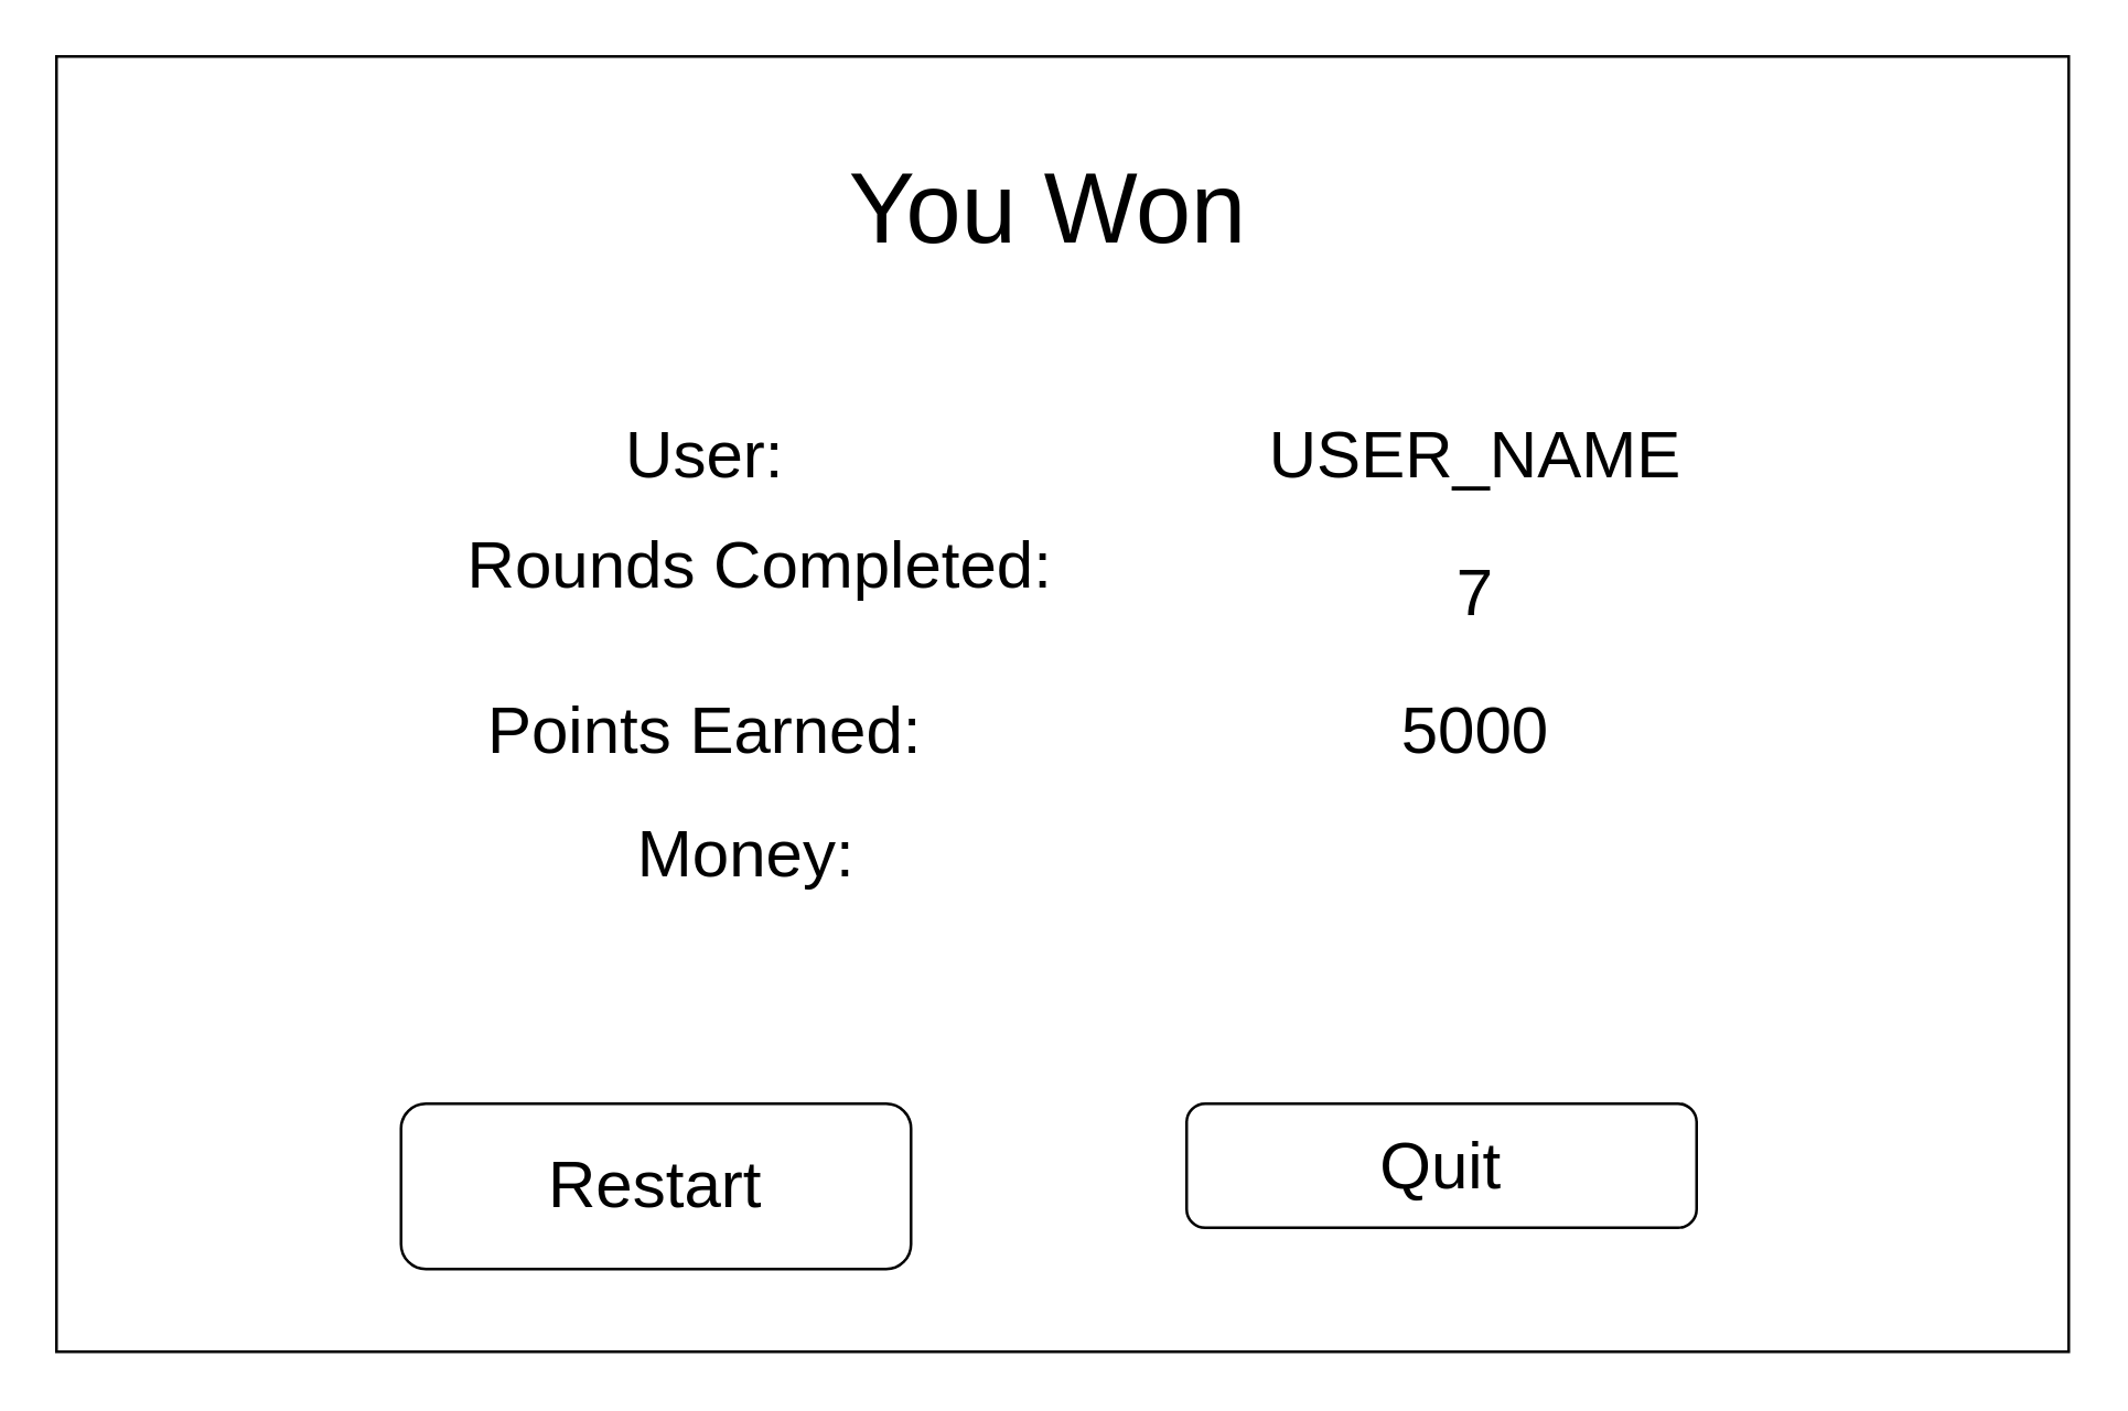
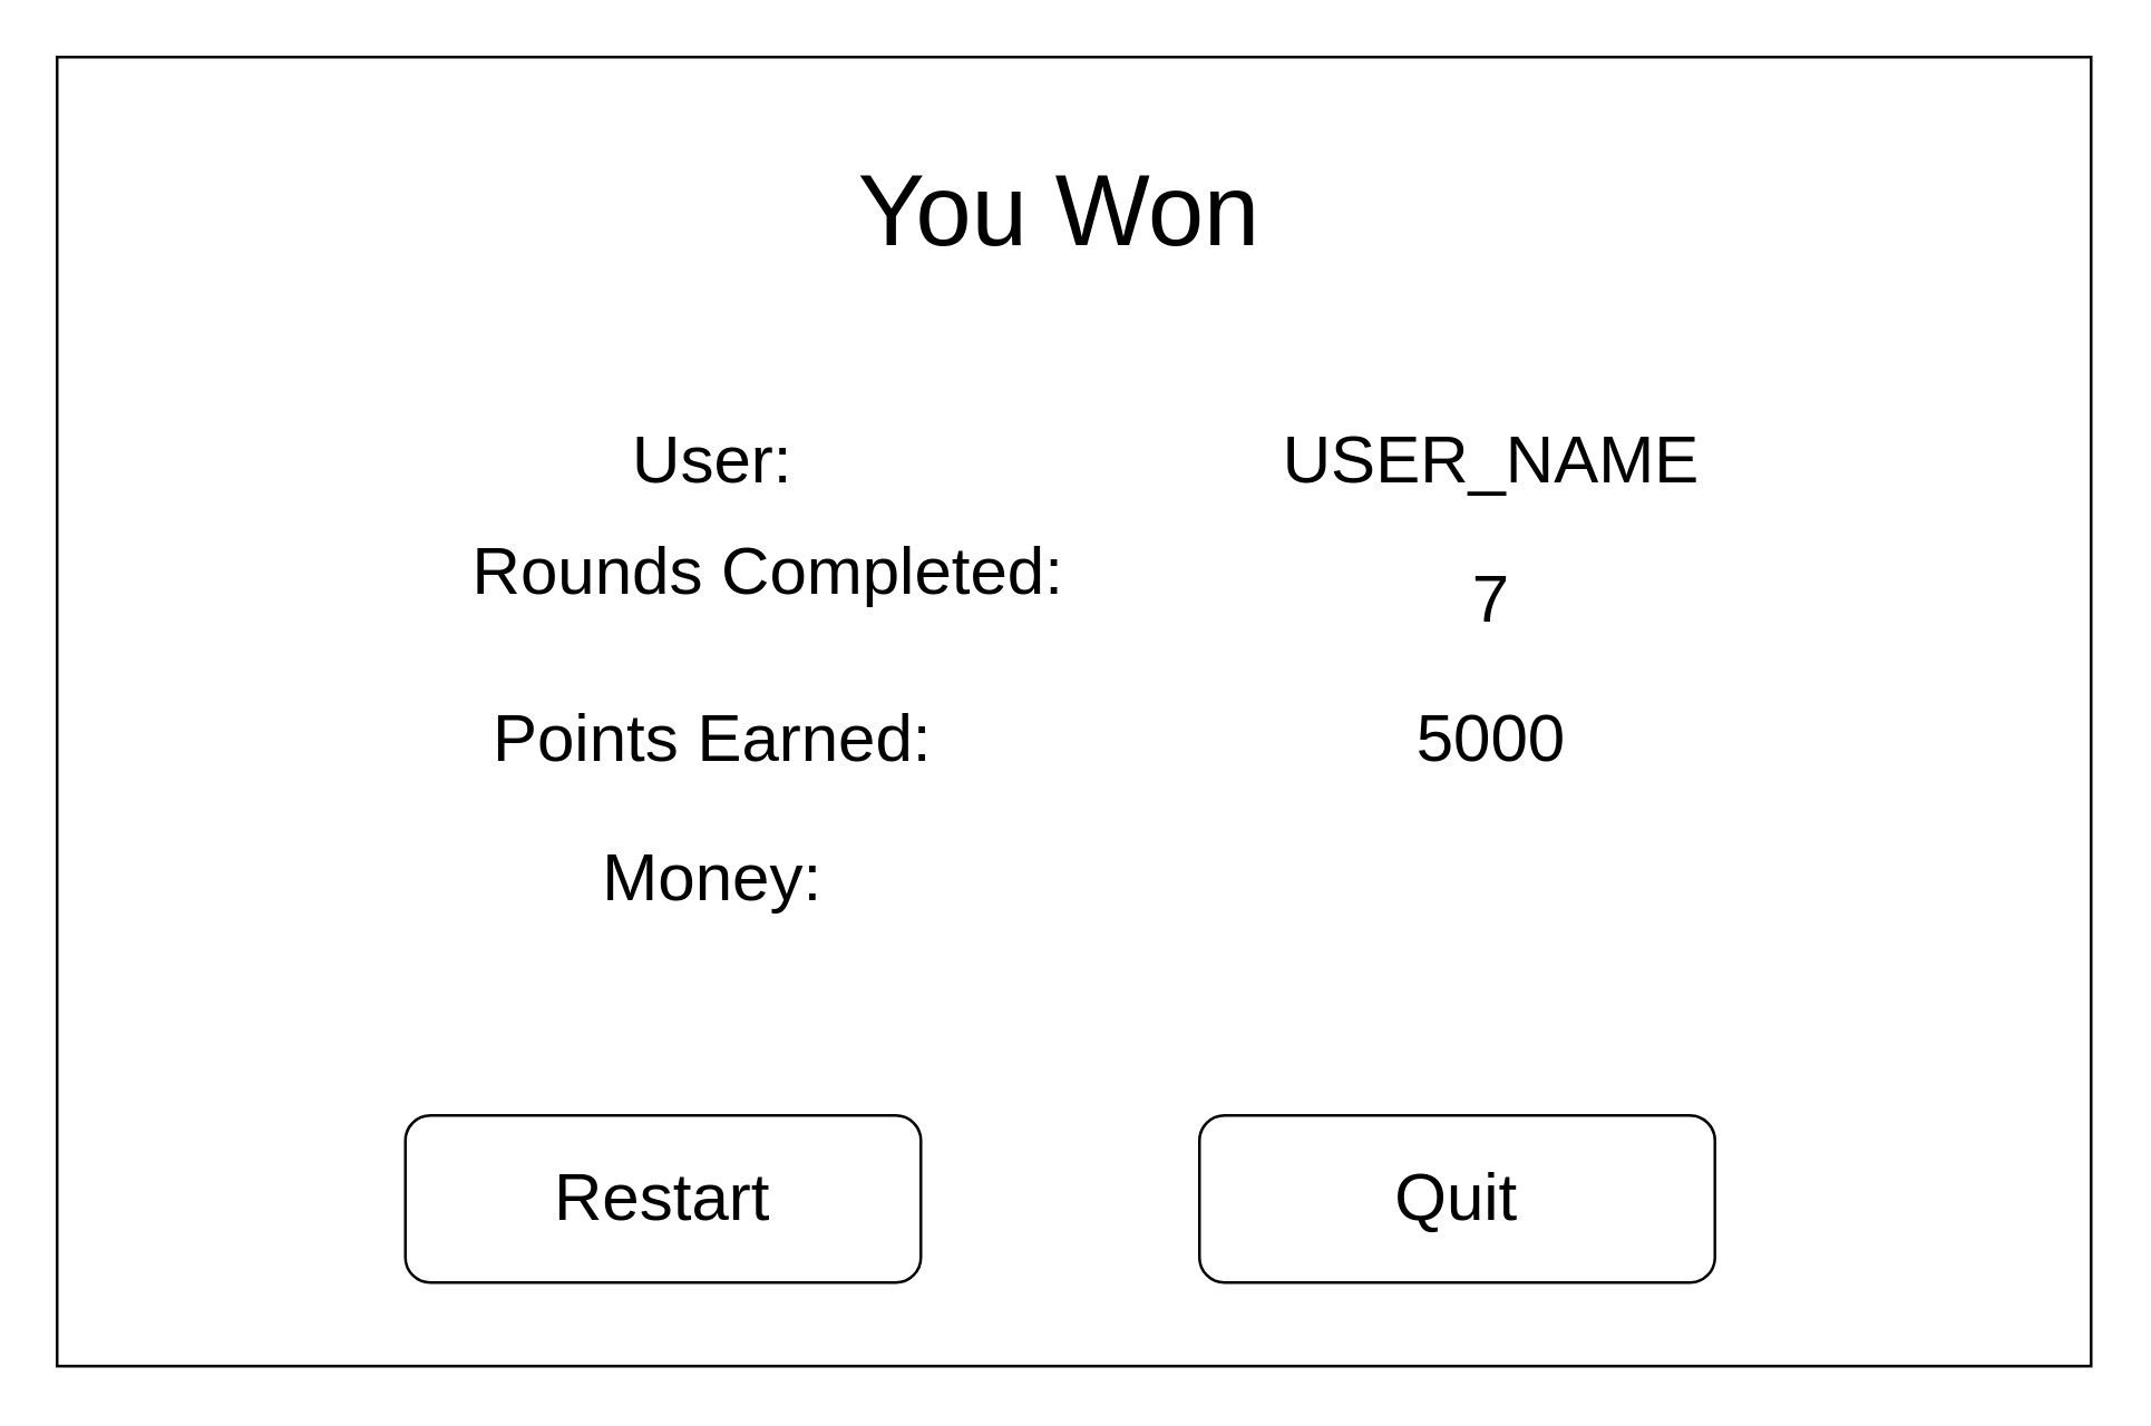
  <mxCell id="0" />
  <mxCell id="1" parent="0" />
  <mxCell id="2" value="" style="rounded=0;whiteSpace=wrap;html=1;" vertex="1" parent="1"><mxGeometry x="20" y="20" width="730" height="470" as="geometry" /></mxCell>
  <mxCell id="3" value="&lt;font style=&quot;font-size: 14px;&quot;&gt;&lt;font style=&quot;font-size: 36px;&quot;&gt;You Won&lt;/font&gt;&lt;br&gt;&lt;/font&gt;" style="text;html=1;align=center;verticalAlign=middle;whiteSpace=wrap;rounded=0;" vertex="1" parent="1"><mxGeometry x="285" y="60" width="190" height="30" as="geometry" /></mxCell>
  <mxCell id="4" value="&lt;font style=&quot;font-size: 24px;&quot;&gt;&lt;font&gt;USER_NAME&lt;/font&gt;&lt;br&gt;&lt;/font&gt;" style="text;html=1;align=center;verticalAlign=middle;whiteSpace=wrap;rounded=0;" vertex="1" parent="1"><mxGeometry x="440" y="150" width="190" height="30" as="geometry" /></mxCell>
- <mxCell id="5" value="&lt;font style=&quot;font-size: 24px;&quot;&gt;&lt;font&gt;Money:&lt;br&gt;&lt;/font&gt;&lt;/font&gt;" style="text;html=1;align=center;verticalAlign=middle;whiteSpace=wrap;rounded=0;" vertex="1" parent="1"><mxGeometry x="162.5" y="295" width="215" height="30" as="geometry" /></mxCell>
+ <mxCell id="5" value="&lt;font style=&quot;font-size: 24px;&quot;&gt;&lt;font&gt;Money:&lt;br&gt;&lt;/font&gt;&lt;/font&gt;" style="text;html=1;align=center;verticalAlign=middle;whiteSpace=wrap;rounded=0;" vertex="1" parent="1"><mxGeometry x="147.5" y="300" width="215" height="30" as="geometry" /></mxCell>
  <mxCell id="6" value="&lt;font style=&quot;font-size: 24px;&quot;&gt;Restart&lt;/font&gt;" style="rounded=1;whiteSpace=wrap;html=1;" vertex="1" parent="1"><mxGeometry x="145" y="400" width="185" height="60" as="geometry" /></mxCell>
- <mxCell id="7" value="&lt;font style=&quot;font-size: 24px;&quot;&gt;Quit&lt;/font&gt;" style="rounded=1;whiteSpace=wrap;html=1;" vertex="1" parent="1"><mxGeometry x="430" y="400" width="185" height="45" as="geometry" /></mxCell>
+ <mxCell id="7" value="&lt;font style=&quot;font-size: 24px;&quot;&gt;Quit&lt;/font&gt;" style="rounded=1;whiteSpace=wrap;html=1;" vertex="1" parent="1"><mxGeometry x="430" y="400" width="185" height="60" as="geometry" /></mxCell>
  <mxCell id="8" value="&lt;div align=&quot;left&quot;&gt;&lt;font style=&quot;font-size: 24px;&quot;&gt;&lt;font&gt;Points Earned:&lt;/font&gt;&lt;/font&gt;&lt;/div&gt;" style="text;html=1;align=center;verticalAlign=middle;whiteSpace=wrap;rounded=0;" vertex="1" parent="1"><mxGeometry x="147.5" y="250" width="215" height="30" as="geometry" /></mxCell>
  <mxCell id="9" value="&lt;div align=&quot;left&quot;&gt;&lt;font style=&quot;font-size: 24px;&quot;&gt;&lt;font&gt;User:&lt;br&gt;&lt;/font&gt;&lt;/font&gt;&lt;/div&gt;" style="text;html=1;align=center;verticalAlign=middle;whiteSpace=wrap;rounded=0;" vertex="1" parent="1"><mxGeometry x="147.5" y="150" width="215" height="30" as="geometry" /></mxCell>
  <mxCell id="10" value="&lt;font style=&quot;font-size: 24px;&quot;&gt;&lt;font&gt;5000&lt;/font&gt;&lt;/font&gt;" style="text;html=1;align=center;verticalAlign=middle;whiteSpace=wrap;rounded=0;" vertex="1" parent="1"><mxGeometry x="440" y="250" width="190" height="30" as="geometry" /></mxCell>
  <mxCell id="11" value="&lt;font style=&quot;font-size: 24px;&quot;&gt;&lt;font&gt;Rounds Completed:&lt;br&gt;&lt;/font&gt;&lt;/font&gt;" style="text;html=1;align=center;verticalAlign=middle;whiteSpace=wrap;rounded=0;" vertex="1" parent="1"><mxGeometry x="167.5" y="190" width="215" height="30" as="geometry" /></mxCell>
  <mxCell id="12" value="&lt;font style=&quot;font-size: 24px;&quot;&gt;&lt;font&gt;7&lt;/font&gt;&lt;/font&gt;" style="text;html=1;align=center;verticalAlign=middle;whiteSpace=wrap;rounded=0;" vertex="1" parent="1"><mxGeometry x="440" y="200" width="190" height="30" as="geometry" /></mxCell>
